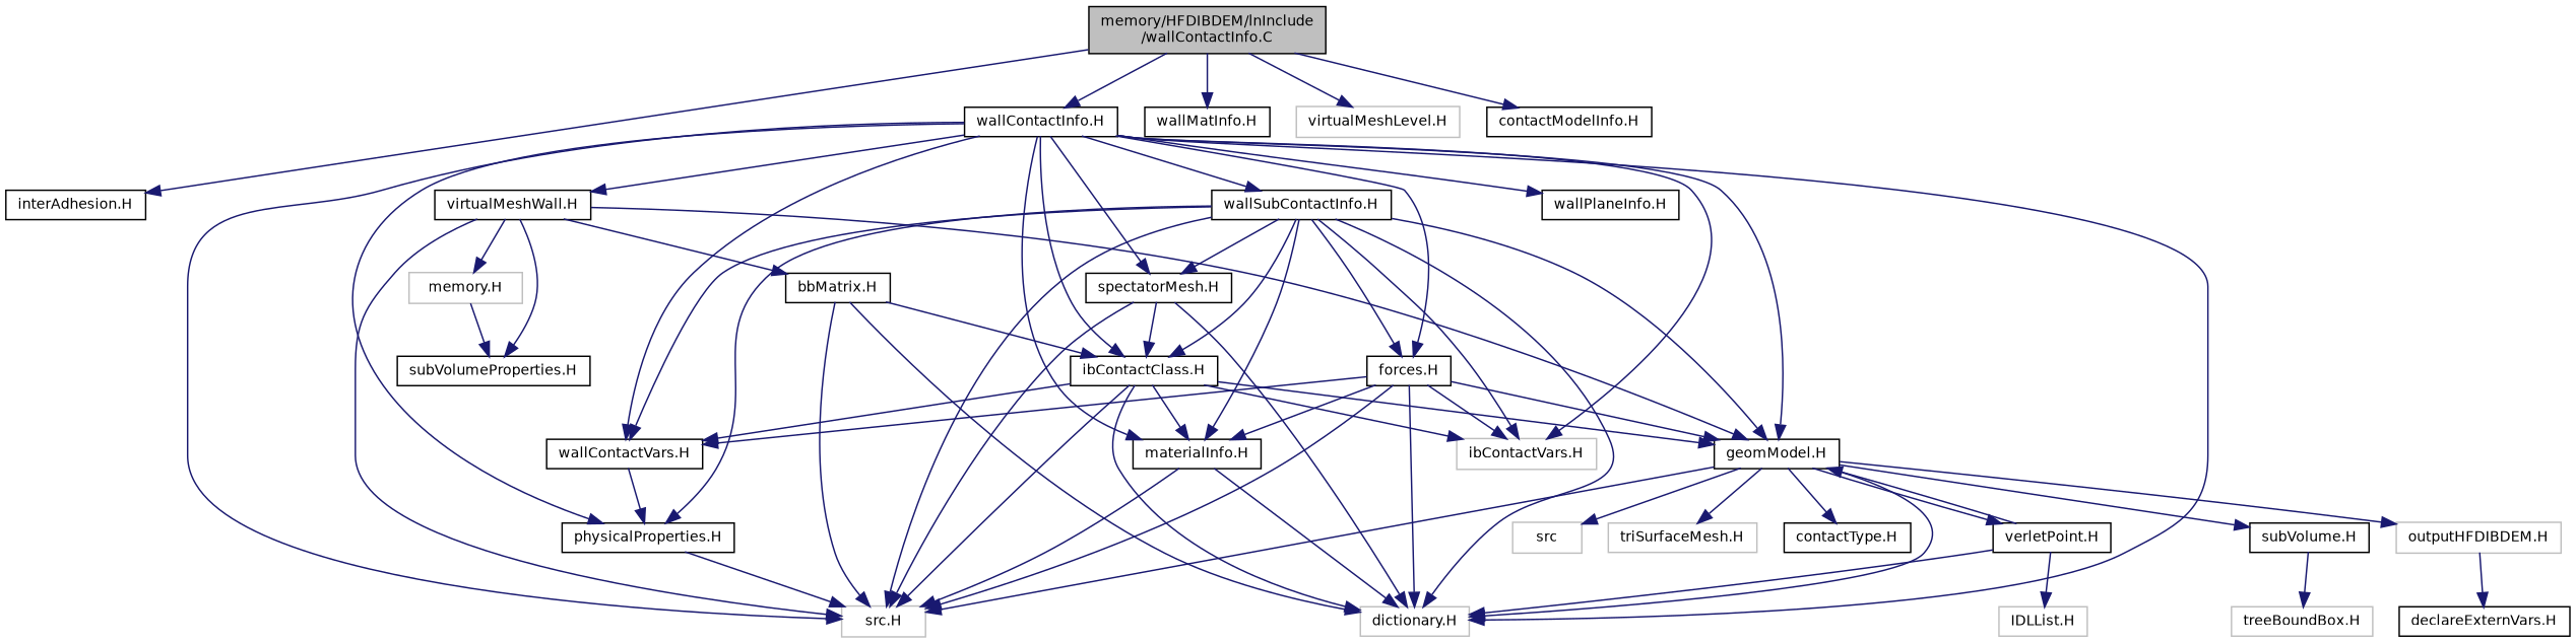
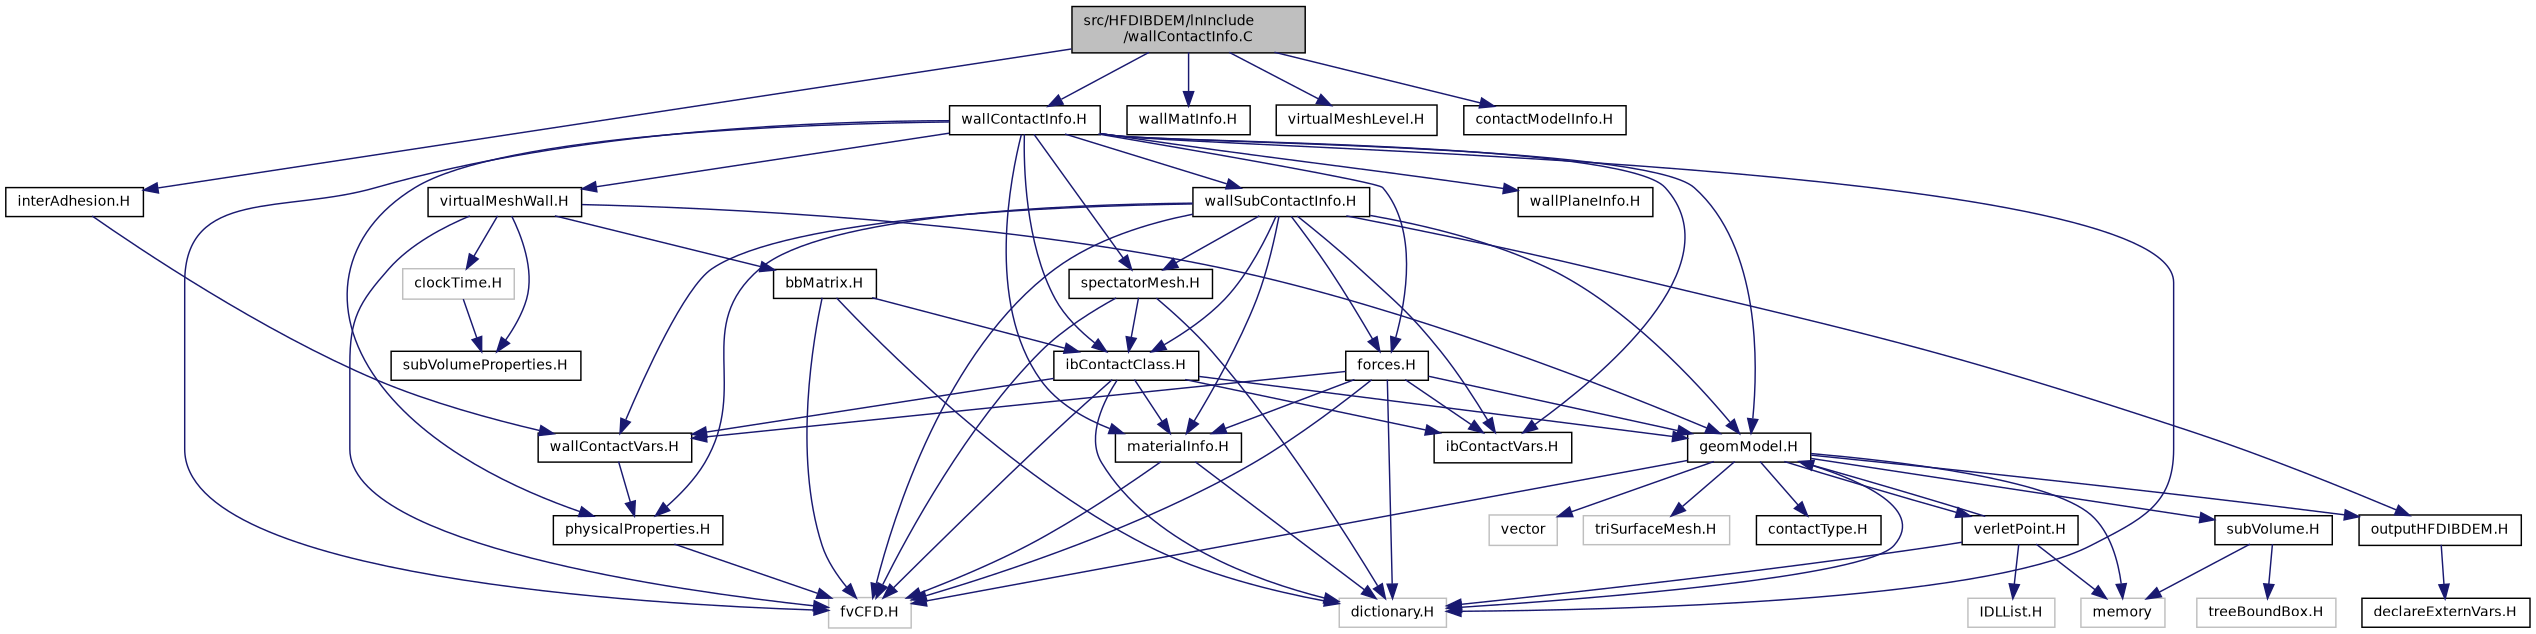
  digraph {
    node [color=black fillcolor=white fontname=Helvetica fontsize=10 shape=record style=filled]
    edge [color=midnightblue fontname=Helvetica fontsize=10 labelfontname=Helvetica labelfontsize=10 style=solid]
-   n1 [fillcolor=grey75 fontcolor=black height=0.2 label="memory/HFDIBDEM/lnInclude\l/wallContactInfo.C" width=0.4]
+   n1 [fillcolor=grey75 fontcolor=black height=0.2 label="src/HFDIBDEM/lnInclude\l/wallContactInfo.C" width=0.4]
    n2 [height=0.2 label="wallContactInfo.H" width=0.4]
    n3 [height=0.2 label="interAdhesion.H" width=0.4]
    n4 [height=0.2 label="wallMatInfo.H" width=0.4]
-   n5 [color=grey75 height=0.2 label="virtualMeshLevel.H" width=0.4]
+   n5 [height=0.2 label="virtualMeshLevel.H" width=0.4]
    n6 [height=0.2 label="contactModelInfo.H" width=0.4]
    n7 [color=grey75 height=0.2 label="dictionary.H" width=0.4]
-   n8 [color=grey75 height=0.2 label="src.H" width=0.4]
+   n8 [color=grey75 height=0.2 label="fvCFD.H" width=0.4]
    n9 [height=0.2 label="geomModel.H" width=0.4]
-   n10 [color=grey75 height=0.2 label="ibContactVars.H" width=0.4]
+   n10 [height=0.2 label="ibContactVars.H" width=0.4]
    n11 [height=0.2 label="ibContactClass.H" width=0.4]
    n12 [height=0.2 label="wallContactVars.H" width=0.4]
    n13 [height=0.2 label="physicalProperties.H" width=0.4]
    n14 [height=0.2 label="materialInfo.H" width=0.4]
    n15 [height=0.2 label="forces.H" width=0.4]
    n16 [height=0.2 label="spectatorMesh.H" width=0.4]
    n17 [height=0.2 label="virtualMeshWall.H" width=0.4]
    n18 [height=0.2 label="wallSubContactInfo.H" width=0.4]
    n19 [height=0.2 label="wallPlaneInfo.H" width=0.4]
-   n20 [color=grey75 height=0.2 label=src width=0.4]
+   n20 [color=grey75 height=0.2 label=vector width=0.4]
+   n21 [color=grey75 height=0.2 label=memory width=0.4]
    n22 [color=grey75 height=0.2 label="triSurfaceMesh.H" width=0.4]
    n23 [height=0.2 label="contactType.H" width=0.4]
    n24 [height=0.2 label="subVolume.H" width=0.4]
    n25 [height=0.2 label="verletPoint.H" width=0.4]
-   n26 [color=grey75 height=0.2 label="outputHFDIBDEM.H" width=0.4]
+   n26 [height=0.2 label="outputHFDIBDEM.H" width=0.4]
    n27 [height=0.2 label="bbMatrix.H" width=0.4]
    n28 [height=0.2 label="subVolumeProperties.H" width=0.4]
-   n29 [color=grey75 height=0.2 label="memory.H" width=0.4]
+   n29 [color=grey75 height=0.2 label="clockTime.H" width=0.4]
    n30 [color=grey75 height=0.2 label="treeBoundBox.H" width=0.4]
    n31 [color=grey75 height=0.2 label="IDLList.H" width=0.4]
    n32 [height=0.2 label="declareExternVars.H" width=0.4]
    n1 -> n2
    n1 -> n3
    n1 -> n4
    n1 -> n5
    n1 -> n6
    n2 -> n7
    n2 -> n8
    n2 -> n9
    n2 -> n10
    n2 -> n11
-   n2 -> n12
+   n3 -> n12
    n2 -> n13
    n2 -> n14
    n2 -> n15
    n2 -> n16
    n2 -> n17
    n2 -> n18
    n2 -> n19
    n9 -> n7
    n9 -> n8
    n9 -> n20
+   n9 -> n21
    n9 -> n22
    n9 -> n23
    n9 -> n24
    n9 -> n25
    n9 -> n26
    n11 -> n7
    n11 -> n8
    n11 -> n9
    n11 -> n10
    n11 -> n12
    n11 -> n14
    n12 -> n13
    n13 -> n8
    n14 -> n7
    n14 -> n8
    n15 -> n7
    n15 -> n8
    n15 -> n9
    n15 -> n10
    n15 -> n12
    n15 -> n14
    n16 -> n7
    n16 -> n8
    n16 -> n11
    n17 -> n8
    n17 -> n9
    n17 -> n27
    n17 -> n28
    n17 -> n29
-   n18 -> n7
+   n18 -> n26
    n18 -> n8
    n18 -> n9
    n18 -> n10
    n18 -> n11
    n18 -> n12
    n18 -> n13
    n18 -> n14
    n18 -> n15
    n18 -> n16
+   n24 -> n21
    n24 -> n30
    n25 -> n7
    n25 -> n9
+   n25 -> n21
    n25 -> n31
    n26 -> n32
    n27 -> n7
    n27 -> n8
    n27 -> n11
    n29 -> n28
  }
